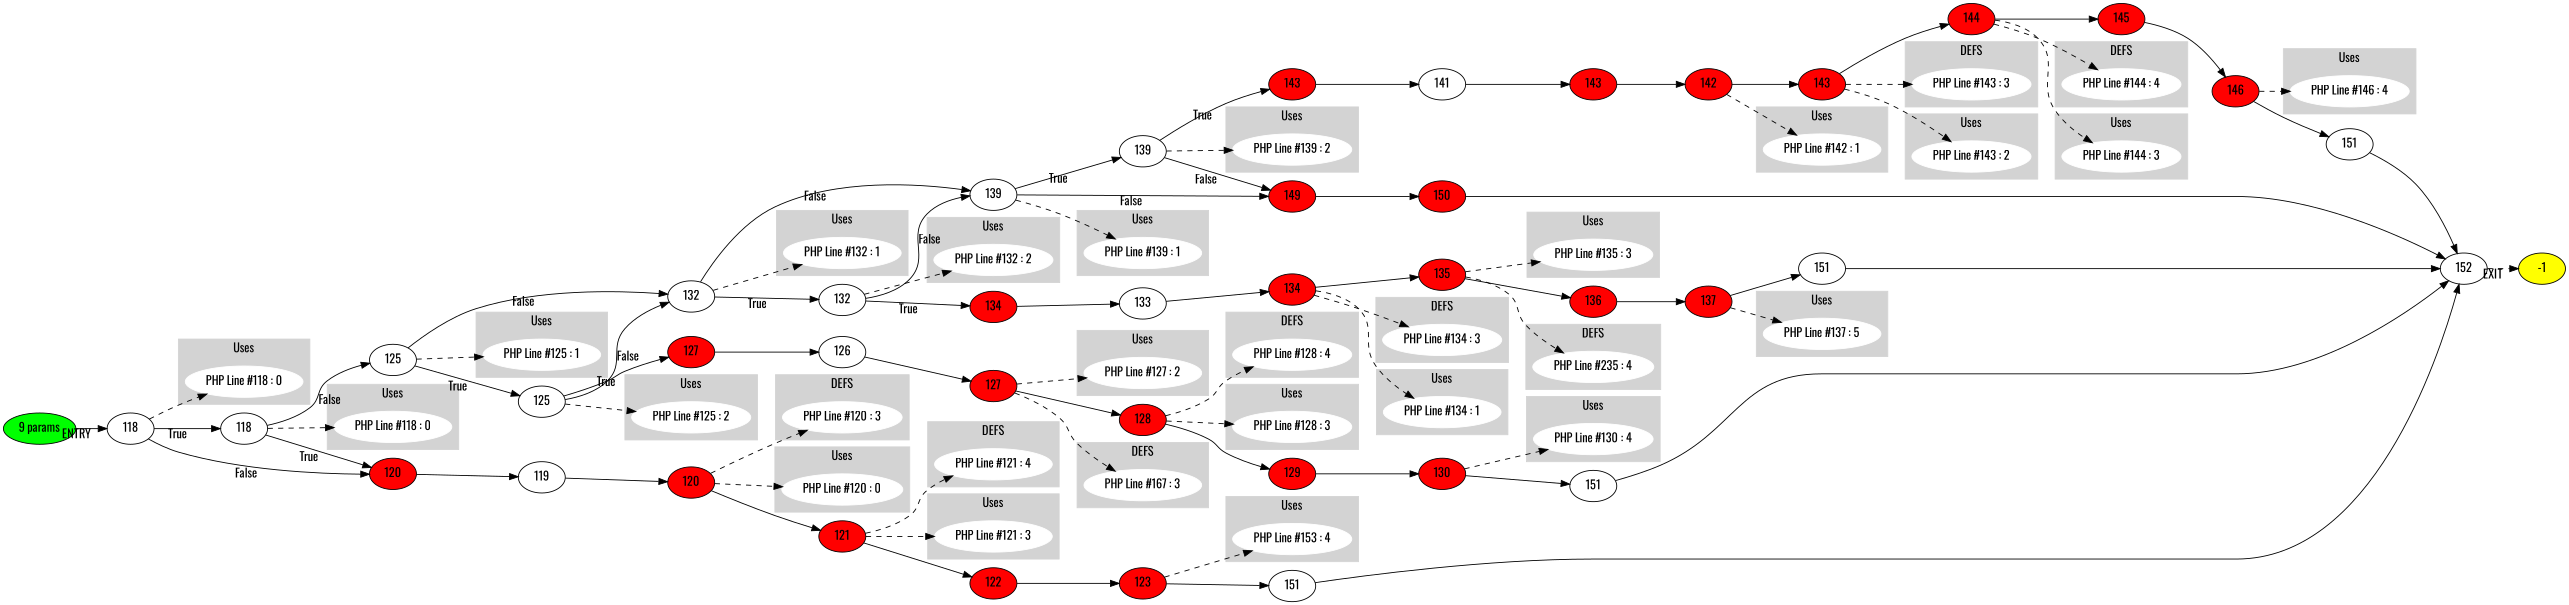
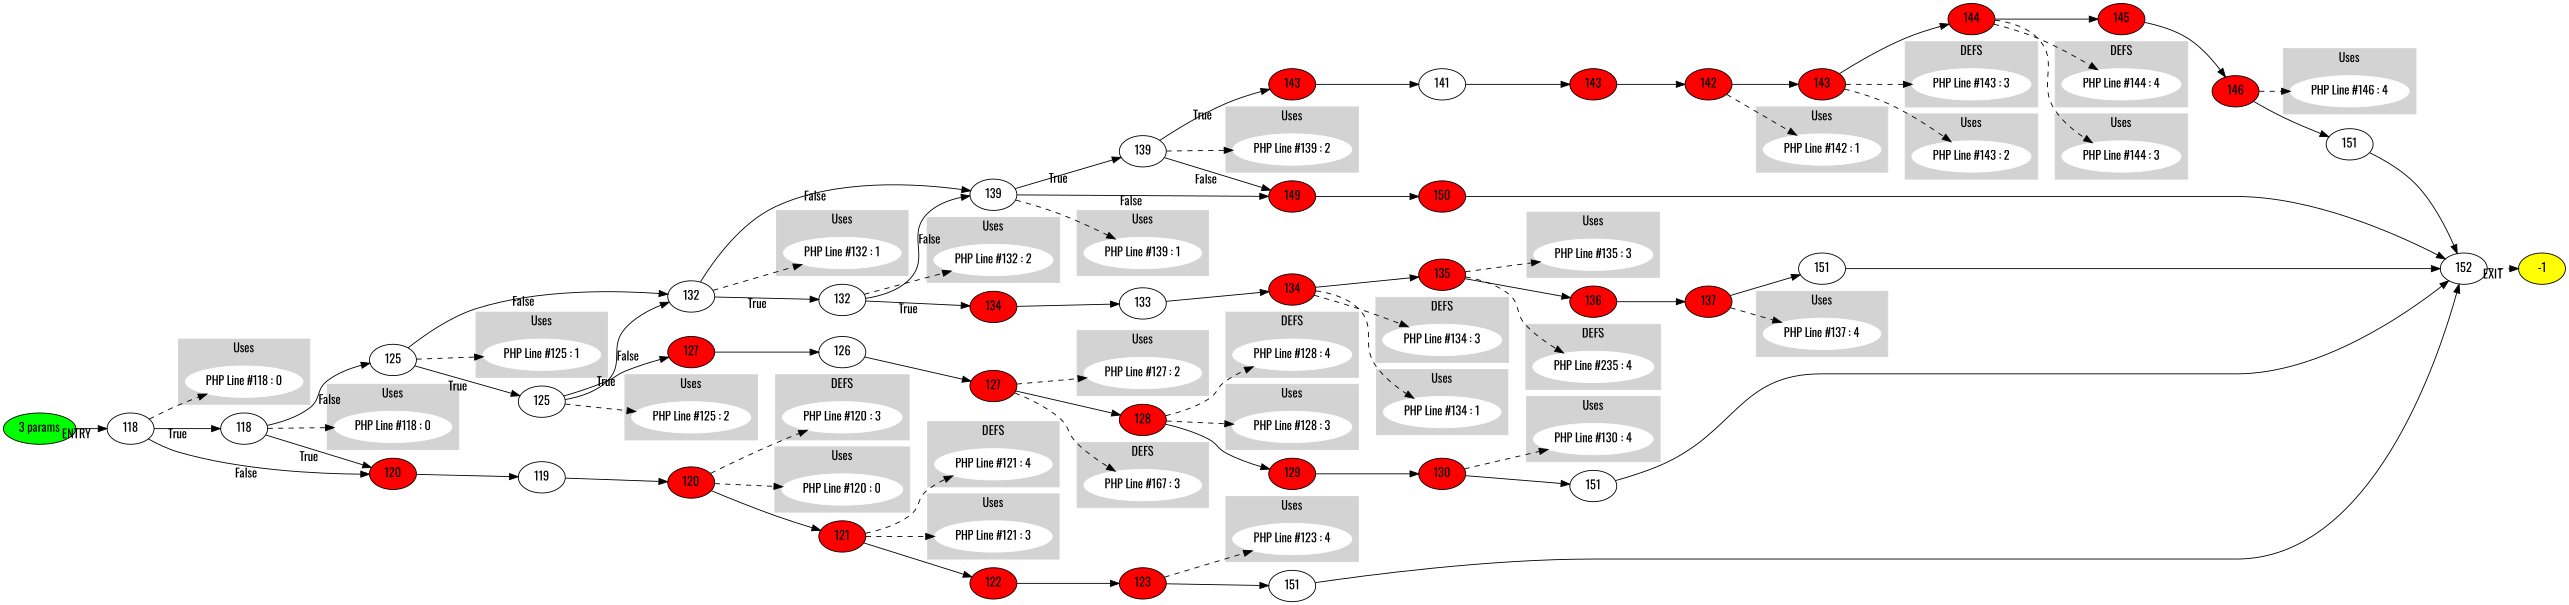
  digraph {
    fontname=Oswald
    rankdir=LR
    node [fontname=Oswald style=filled]
    edge [fontname=Oswald]
    n1 [color=white label="PHP Line #120 : 3"]
    n2 [color=white label="PHP Line #121 : 4"]
    n3 [color=white label="PHP Line #167 : 3"]
    n4 [color=white label="PHP Line #128 : 4"]
    n5 [color=white label="PHP Line #134 : 3"]
    n6 [color=white label="PHP Line #235 : 4"]
    n7 [color=white label="PHP Line #143 : 3"]
    n8 [color=white label="PHP Line #144 : 4"]
    n9 [color=white label="PHP Line #118 : 0"]
    n10 [color=white label="PHP Line #118 : 0"]
    n11 [color=white label="PHP Line #120 : 0"]
    n12 [color=white label="PHP Line #121 : 3"]
-   n13 [color=white label="PHP Line #153 : 4"]
+   n13 [color=white label="PHP Line #123 : 4"]
    n14 [color=white label="PHP Line #125 : 1"]
    n15 [color=white label="PHP Line #125 : 2"]
    n16 [color=white label="PHP Line #127 : 2"]
    n17 [color=white label="PHP Line #128 : 3"]
    n18 [color=white label="PHP Line #130 : 4"]
    n19 [color=white label="PHP Line #132 : 1"]
    n20 [color=white label="PHP Line #132 : 2"]
    n21 [color=white label="PHP Line #134 : 1"]
    n22 [color=white label="PHP Line #146 : 4"]
    n23 [color=white label="PHP Line #135 : 3"]
-   n24 [color=white label="PHP Line #137 : 5"]
+   n24 [color=white label="PHP Line #137 : 4"]
    n25 [color=white label="PHP Line #139 : 1"]
    n26 [color=white label="PHP Line #139 : 2"]
    n27 [color=white label="PHP Line #142 : 1"]
    n28 [color=white label="PHP Line #143 : 2"]
    n29 [color=white label="PHP Line #144 : 3"]
    n30 [label=118 style=""]
    n31 [label=118 style=""]
    n32 [fillcolor=red label=120]
    n33 [label=125 style=""]
    n34 [label=119 style=""]
    n35 [label=125 style=""]
    n36 [label=132 style=""]
    n37 [fillcolor=red label=120]
    n38 [fillcolor=red label=121]
    n39 [fillcolor=red label=122]
    n40 [fillcolor=red label=123]
    n41 [label=151 style=""]
    n42 [label=152 style=""]
    -1 [fillcolor=yellow]
    n44 [fillcolor=red label=127]
    n45 [label=132 style=""]
    n46 [label=139 style=""]
    n47 [label=126 style=""]
    n48 [fillcolor=red label=127]
    n49 [fillcolor=red label=128]
    n50 [fillcolor=red label=129]
    n51 [fillcolor=red label=130]
    n52 [label=151 style=""]
    n53 [fillcolor=red label=134]
    n54 [label=139 style=""]
    n55 [fillcolor=red label=149]
    n56 [label=133 style=""]
    n57 [fillcolor=red label=134]
    n58 [fillcolor=red label=135]
    n59 [fillcolor=red label=136]
    n60 [fillcolor=red label=137]
    n61 [label=151 style=""]
    n62 [fillcolor=red label=143]
    n63 [fillcolor=red label=150]
    n64 [label=141 style=""]
    n65 [fillcolor=red label=143]
    n66 [fillcolor=red label=142]
    n67 [fillcolor=red label=143]
    n68 [fillcolor=red label=144]
    n69 [fillcolor=red label=145]
    n70 [fillcolor=red label=146]
    n71 [label=151 style=""]
-   n72 [fillcolor=green label="9 params"]
+   n72 [fillcolor=green label="3 params"]
    subgraph cluster_1 {
      color=lightgrey
      label=DEFS
      style=filled
      n1
    }
    subgraph cluster_2 {
      color=lightgrey
      label=DEFS
      style=filled
      n2
    }
    subgraph cluster_3 {
      color=lightgrey
      label=DEFS
      style=filled
      n3
    }
    subgraph cluster_4 {
      color=lightgrey
      label=DEFS
      style=filled
      n4
    }
    subgraph cluster_5 {
      color=lightgrey
      label=DEFS
      style=filled
      n5
    }
    subgraph cluster_6 {
      color=lightgrey
      label=DEFS
      style=filled
      n6
    }
    subgraph cluster_7 {
      color=lightgrey
      label=DEFS
      style=filled
      n7
    }
    subgraph cluster_8 {
      color=lightgrey
      label=DEFS
      style=filled
      n8
    }
    subgraph cluster_9 {
      color=lightgrey
      label=Uses
      style=filled
      n9
    }
    subgraph cluster_10 {
      color=lightgrey
      label=Uses
      style=filled
      n10
    }
    subgraph cluster_11 {
      color=lightgrey
      label=Uses
      style=filled
      n11
    }
    subgraph cluster_12 {
      color=lightgrey
      label=Uses
      style=filled
      n12
    }
    subgraph cluster_13 {
      color=lightgrey
      label=Uses
      style=filled
      n13
    }
    subgraph cluster_14 {
      color=lightgrey
      label=Uses
      style=filled
      n14
    }
    subgraph cluster_15 {
      color=lightgrey
      label=Uses
      style=filled
      n15
    }
    subgraph cluster_16 {
      color=lightgrey
      label=Uses
      style=filled
      n16
    }
    subgraph cluster_17 {
      color=lightgrey
      label=Uses
      style=filled
      n17
    }
    subgraph cluster_18 {
      color=lightgrey
      label=Uses
      style=filled
      n18
    }
    subgraph cluster_19 {
      color=lightgrey
      label=Uses
      style=filled
      n19
    }
    subgraph cluster_20 {
      color=lightgrey
      label=Uses
      style=filled
      n20
    }
    subgraph cluster_21 {
      color=lightgrey
      label=Uses
      style=filled
      n21
    }
    subgraph cluster_22 {
      color=lightgrey
      label=Uses
      style=filled
      n22
    }
    subgraph cluster_23 {
      color=lightgrey
      label=Uses
      style=filled
      n23
    }
    subgraph cluster_24 {
      color=lightgrey
      label=Uses
      style=filled
      n24
    }
    subgraph cluster_25 {
      color=lightgrey
      label=Uses
      style=filled
      n25
    }
    subgraph cluster_26 {
      color=lightgrey
      label=Uses
      style=filled
      n26
    }
    subgraph cluster_27 {
      color=lightgrey
      label=Uses
      style=filled
      n27
    }
    subgraph cluster_28 {
      color=lightgrey
      label=Uses
      style=filled
      n28
    }
    subgraph cluster_29 {
      color=lightgrey
      label=Uses
      style=filled
      n29
    }
    n30 -> n9 [style=dashed]
    n30 -> n31 [xlabel=True]
    n30 -> n32 [xlabel=False]
    n31 -> n10 [style=dashed]
    n31 -> n32 [xlabel=True]
    n31 -> n33 [xlabel=False]
    n32 -> n34
    n33 -> n14 [style=dashed]
    n33 -> n35 [xlabel=True]
    n33 -> n36 [xlabel=False]
    n34 -> n37
    n35 -> n15 [style=dashed]
    n35 -> n36 [xlabel=False]
    n35 -> n44 [xlabel=True]
    n36 -> n19 [style=dashed]
    n36 -> n45 [xlabel=True]
    n36 -> n46 [xlabel=False]
    n37 -> n1 [style=dashed]
    n37 -> n11 [style=dashed]
    n37 -> n38
    n38 -> n2 [style=dashed]
    n38 -> n12 [style=dashed]
    n38 -> n39
    n39 -> n40
    n40 -> n13 [style=dashed]
    n40 -> n41
    n41 -> n42
    n42 -> -1 [style=dashed xlabel=EXIT]
    n44 -> n47
    n45 -> n20 [style=dashed]
    n45 -> n46 [xlabel=False]
    n45 -> n53 [xlabel=True]
    n46 -> n25 [style=dashed]
    n46 -> n54 [xlabel=True]
    n46 -> n55 [xlabel=False]
    n47 -> n48
    n48 -> n3 [style=dashed]
    n48 -> n16 [style=dashed]
    n48 -> n49
    n49 -> n4 [style=dashed]
    n49 -> n17 [style=dashed]
    n49 -> n50
    n50 -> n51
    n51 -> n18 [style=dashed]
    n51 -> n52
    n52 -> n42
    n53 -> n56
    n54 -> n26 [style=dashed]
    n54 -> n55 [xlabel=False]
    n54 -> n62 [xlabel=True]
    n55 -> n63
    n56 -> n57
    n57 -> n5 [style=dashed]
    n57 -> n21 [style=dashed]
    n57 -> n58
    n58 -> n6 [style=dashed]
    n58 -> n23 [style=dashed]
    n58 -> n59
    n59 -> n60
    n60 -> n24 [style=dashed]
    n60 -> n61
    n61 -> n42
    n62 -> n64
    n63 -> n42
    n64 -> n65
    n65 -> n66
    n66 -> n27 [style=dashed]
    n66 -> n67
    n67 -> n7 [style=dashed]
    n67 -> n28 [style=dashed]
    n67 -> n68
    n68 -> n8 [style=dashed]
    n68 -> n29 [style=dashed]
    n68 -> n69
    n69 -> n70
    n70 -> n22 [style=dashed]
    n70 -> n71
    n71 -> n42
    n72 -> n30 [xlabel=ENTRY]
  }
